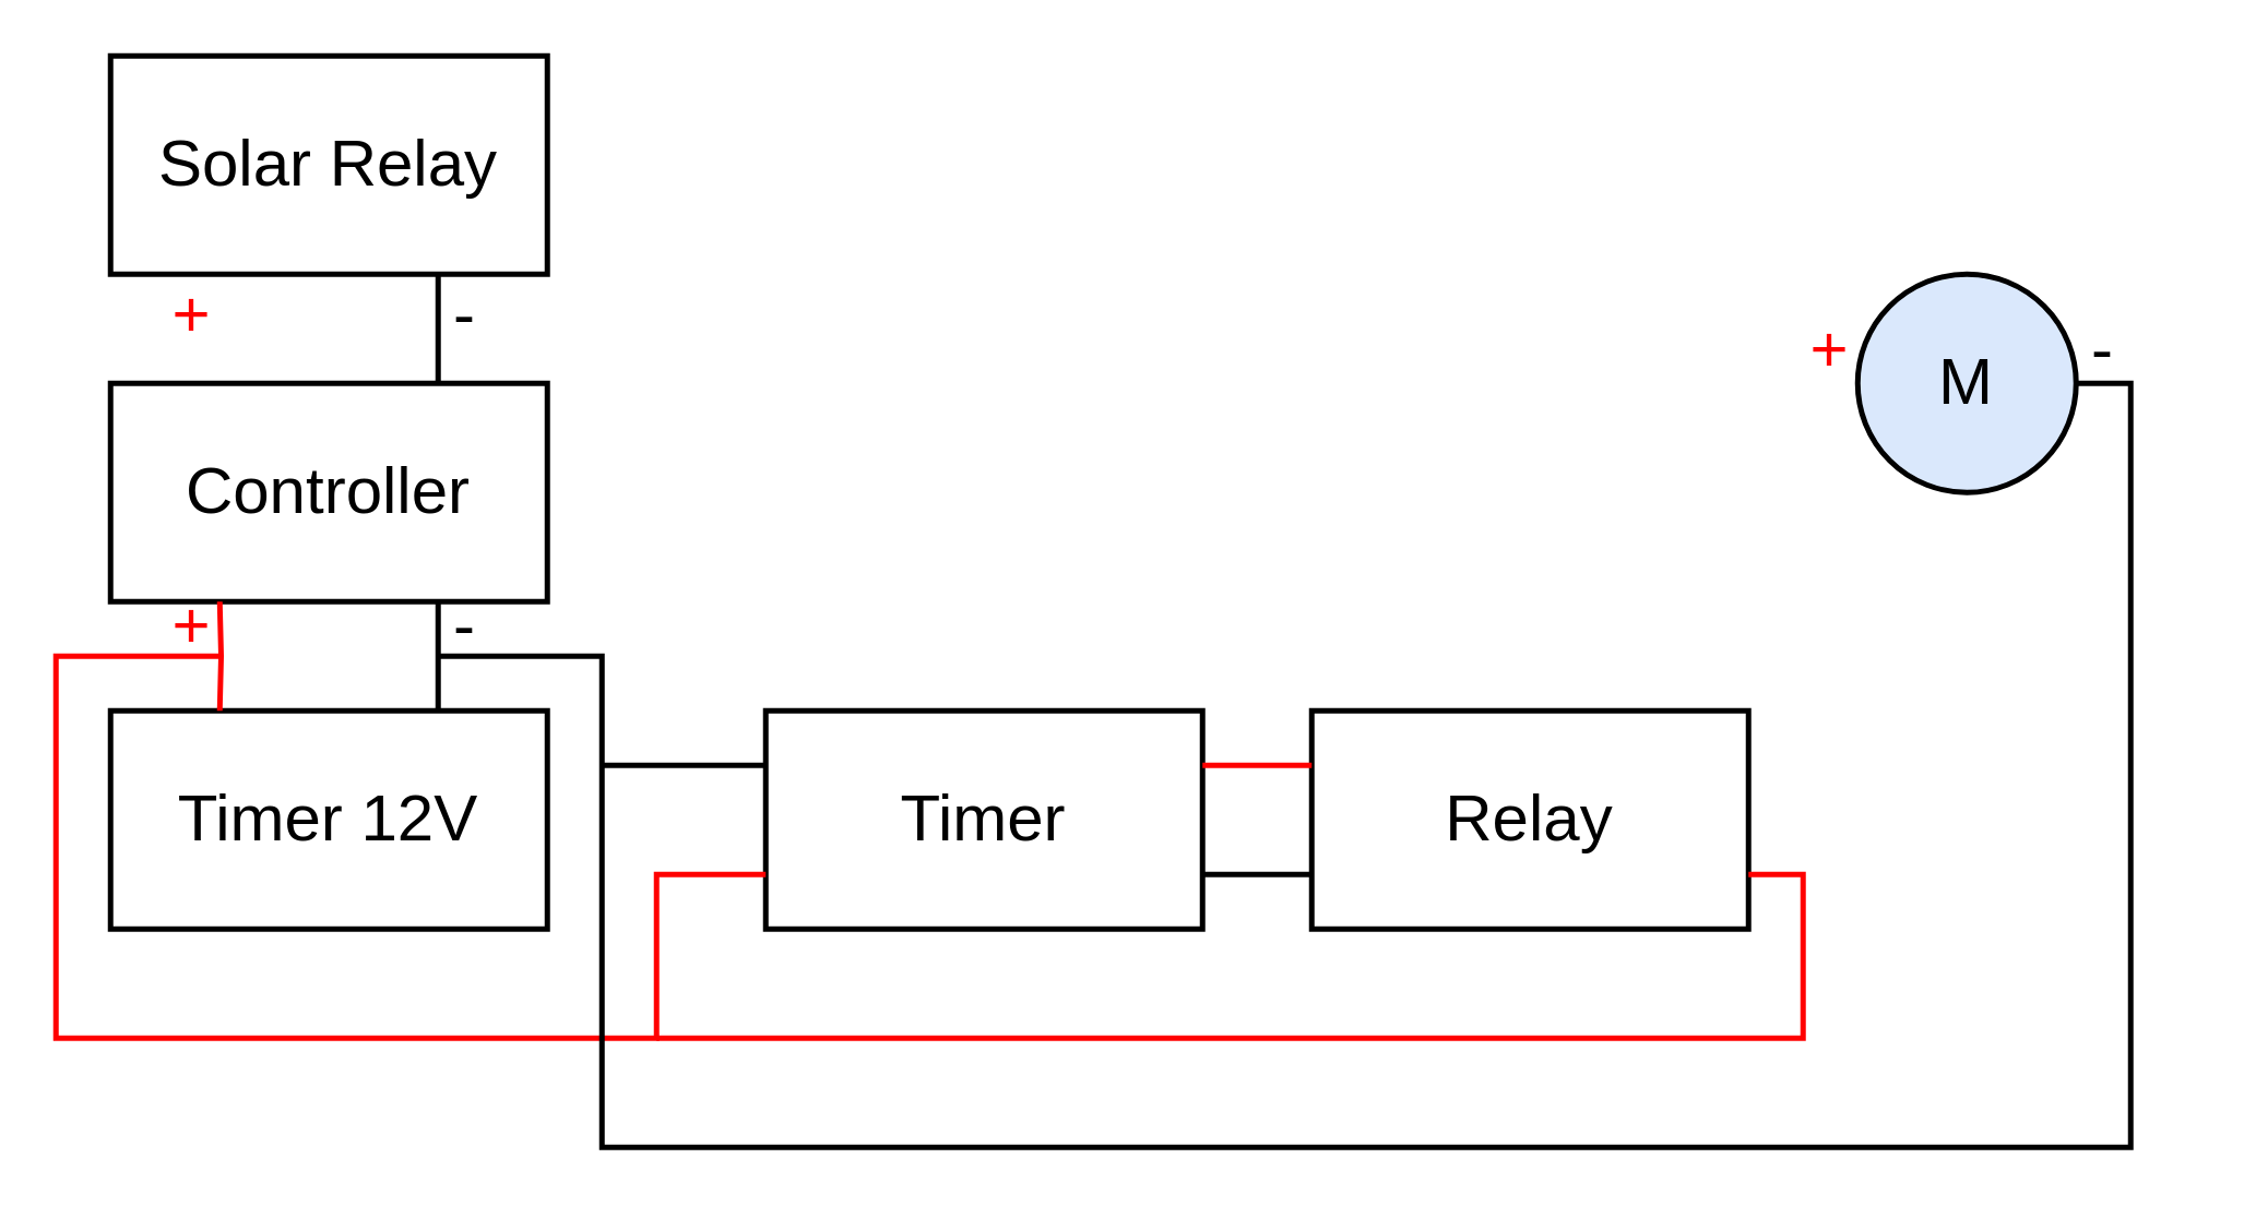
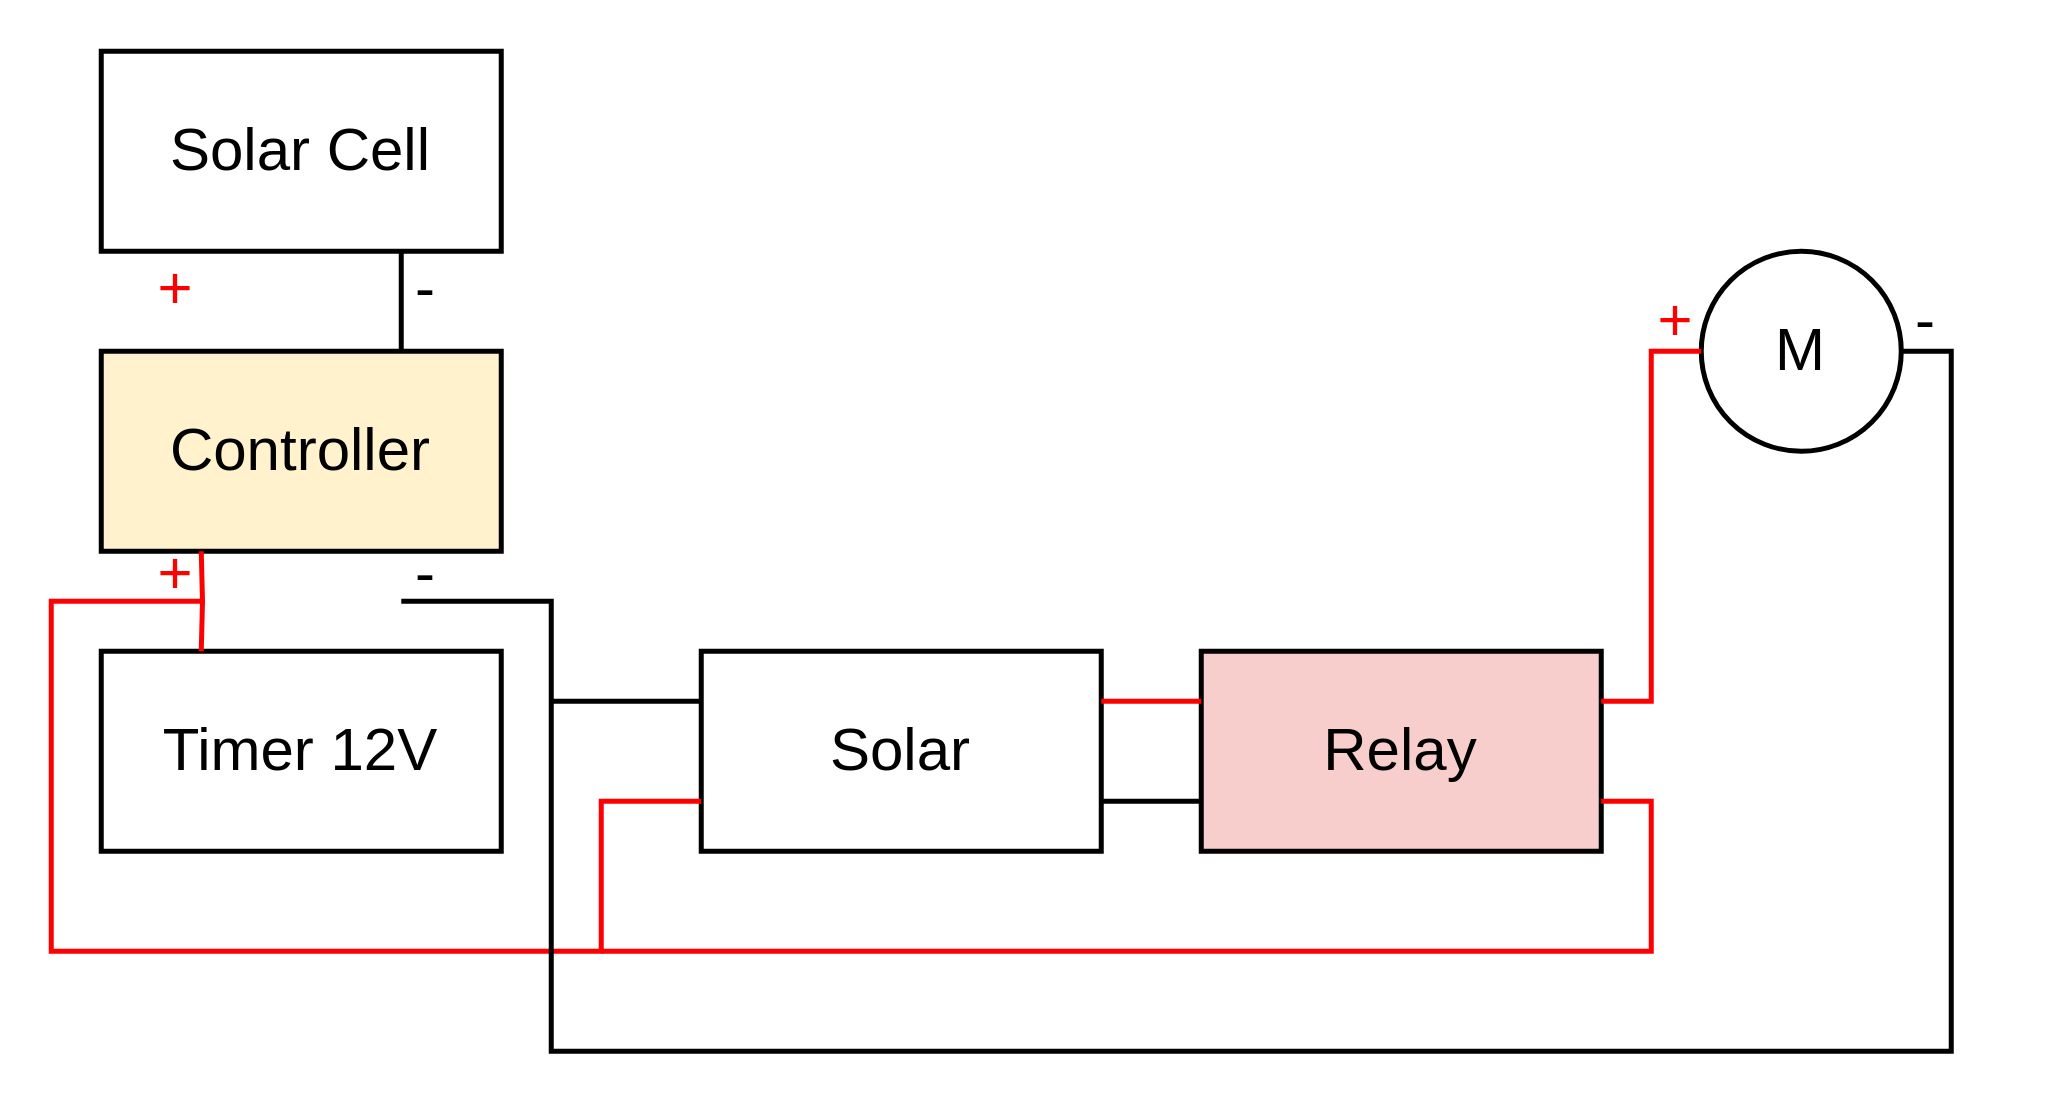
  <mxCell id="0" />
  <mxCell id="1" parent="0" />
- <mxCell id="2" value="&lt;font style=&quot;font-size: 24px&quot;&gt;Solar Relay&lt;/font&gt;" style="rounded=0;whiteSpace=wrap;html=1;strokeWidth=2;" vertex="1" parent="1"><mxGeometry x="40" y="20" width="160" height="80" as="geometry" /></mxCell>
- <mxCell id="3" value="&lt;font style=&quot;font-size: 24px&quot;&gt;Controller&lt;/font&gt;" style="rounded=0;whiteSpace=wrap;html=1;strokeWidth=2;" vertex="1" parent="1"><mxGeometry x="40" y="140" width="160" height="80" as="geometry" /></mxCell>
+ <mxCell id="2" value="&lt;font style=&quot;font-size: 24px&quot;&gt;Solar Cell&lt;/font&gt;" style="rounded=0;whiteSpace=wrap;html=1;strokeWidth=2;" vertex="1" parent="1"><mxGeometry x="40" y="20" width="160" height="80" as="geometry" /></mxCell>
+ <mxCell id="3" value="&lt;font style=&quot;font-size: 24px&quot;&gt;Controller&lt;/font&gt;" style="rounded=0;whiteSpace=wrap;html=1;strokeWidth=2;fillColor=#fff2cc;" vertex="1" parent="1"><mxGeometry x="40" y="140" width="160" height="80" as="geometry" /></mxCell>
  <mxCell id="4" value="&lt;font style=&quot;font-size: 24px&quot;&gt;Timer 12V&lt;/font&gt;" style="rounded=0;whiteSpace=wrap;html=1;strokeWidth=2;" vertex="1" parent="1"><mxGeometry x="40" y="260" width="160" height="80" as="geometry" /></mxCell>
- <mxCell id="5" value="&lt;font style=&quot;font-size: 24px&quot;&gt;Timer&lt;/font&gt;" style="rounded=0;whiteSpace=wrap;html=1;strokeWidth=2;" vertex="1" parent="1"><mxGeometry x="280" y="260" width="160" height="80" as="geometry" /></mxCell>
- <mxCell id="6" value="&lt;font style=&quot;font-size: 24px&quot;&gt;Relay&lt;/font&gt;" style="rounded=0;whiteSpace=wrap;html=1;strokeWidth=2;" vertex="1" parent="1"><mxGeometry x="480" y="260" width="160" height="80" as="geometry" /></mxCell>
- <mxCell id="7" value="M" style="ellipse;whiteSpace=wrap;html=1;aspect=fixed;fontSize=24;strokeWidth=2;fillColor=#dae8fc;" vertex="1" parent="1"><mxGeometry x="680" y="100" width="80" height="80" as="geometry" /></mxCell>
+ <mxCell id="5" value="&lt;font style=&quot;font-size: 24px&quot;&gt;Solar&lt;/font&gt;" style="rounded=0;whiteSpace=wrap;html=1;strokeWidth=2;" vertex="1" parent="1"><mxGeometry x="280" y="260" width="160" height="80" as="geometry" /></mxCell>
+ <mxCell id="6" value="&lt;font style=&quot;font-size: 24px&quot;&gt;Relay&lt;/font&gt;" style="rounded=0;whiteSpace=wrap;html=1;strokeWidth=2;fillColor=#f8cecc;" vertex="1" parent="1"><mxGeometry x="480" y="260" width="160" height="80" as="geometry" /></mxCell>
+ <mxCell id="7" value="M" style="ellipse;whiteSpace=wrap;html=1;aspect=fixed;fontSize=24;strokeWidth=2;" vertex="1" parent="1"><mxGeometry x="680" y="100" width="80" height="80" as="geometry" /></mxCell>
+ <mxCell id="8" value="" style="endArrow=none;html=1;rounded=0;fontSize=24;edgeStyle=orthogonalEdgeStyle;entryX=0;entryY=0.5;entryDx=0;entryDy=0;exitX=1;exitY=0.25;exitDx=0;exitDy=0;strokeWidth=2;strokeColor=#FF0000;" edge="1" parent="1" source="6" target="7"><mxGeometry width="50" height="50" relative="1" as="geometry"><mxPoint x="360" y="380" as="sourcePoint" /><mxPoint x="410" y="330" as="targetPoint" /></mxGeometry></mxCell>
  <mxCell id="9" value="" style="endArrow=none;html=1;rounded=0;fontSize=24;strokeWidth=2;edgeStyle=orthogonalEdgeStyle;entryX=0.25;entryY=1;entryDx=0;entryDy=0;exitX=0.25;exitY=0;exitDx=0;exitDy=0;" edge="1" parent="1"><mxGeometry width="50" height="50" relative="1" as="geometry"><mxPoint x="160" y="140" as="sourcePoint" /><mxPoint x="160" y="100" as="targetPoint" /></mxGeometry></mxCell>
  <mxCell id="10" value="" style="endArrow=none;html=1;rounded=0;fontSize=24;strokeWidth=2;edgeStyle=orthogonalEdgeStyle;entryX=0.25;entryY=1;entryDx=0;entryDy=0;strokeColor=#FF0000;" edge="1" parent="1" target="3"><mxGeometry width="50" height="50" relative="1" as="geometry"><mxPoint x="80" y="260" as="sourcePoint" /><mxPoint x="290" y="230" as="targetPoint" /></mxGeometry></mxCell>
- <mxCell id="11" value="" style="endArrow=none;html=1;rounded=0;fontSize=24;strokeWidth=2;edgeStyle=orthogonalEdgeStyle;entryX=0.75;entryY=1;entryDx=0;entryDy=0;exitX=0.75;exitY=0;exitDx=0;exitDy=0;" edge="1" parent="1" source="4" target="3"><mxGeometry width="50" height="50" relative="1" as="geometry"><mxPoint x="140" y="240" as="sourcePoint" /><mxPoint x="140" y="200" as="targetPoint" /></mxGeometry></mxCell>
  <mxCell id="12" value="" style="endArrow=none;html=1;rounded=0;fontSize=24;strokeWidth=2;edgeStyle=orthogonalEdgeStyle;exitX=0;exitY=0.75;exitDx=0;exitDy=0;strokeColor=#FF0000;" edge="1" parent="1" source="5"><mxGeometry width="50" height="50" relative="1" as="geometry"><mxPoint x="240" y="280" as="sourcePoint" /><mxPoint x="80" y="240" as="targetPoint" /><Array as="points"><mxPoint x="240" y="320" /><mxPoint x="240" y="380" /><mxPoint x="20" y="380" /></Array></mxGeometry></mxCell>
  <mxCell id="13" value="" style="endArrow=none;html=1;rounded=0;fontSize=24;strokeWidth=2;edgeStyle=orthogonalEdgeStyle;entryX=1;entryY=0.5;entryDx=0;entryDy=0;" edge="1" parent="1" target="7"><mxGeometry width="50" height="50" relative="1" as="geometry"><mxPoint x="160" y="240" as="sourcePoint" /><mxPoint x="750" y="380" as="targetPoint" /><Array as="points"><mxPoint x="220" y="240" /><mxPoint x="220" y="420" /><mxPoint x="780" y="420" /><mxPoint x="780" y="140" /></Array></mxGeometry></mxCell>
  <mxCell id="14" value="" style="endArrow=none;html=1;rounded=0;fontSize=24;strokeWidth=2;edgeStyle=orthogonalEdgeStyle;entryX=1;entryY=0.75;entryDx=0;entryDy=0;strokeColor=#FF0000;" edge="1" parent="1" target="6"><mxGeometry width="50" height="50" relative="1" as="geometry"><mxPoint x="240" y="380" as="sourcePoint" /><mxPoint x="400" y="230" as="targetPoint" /><Array as="points"><mxPoint x="660" y="380" /><mxPoint x="660" y="320" /></Array></mxGeometry></mxCell>
  <mxCell id="15" value="" style="endArrow=none;html=1;rounded=0;fontSize=24;strokeColor=#000000;strokeWidth=2;edgeStyle=orthogonalEdgeStyle;" edge="1" parent="1"><mxGeometry width="50" height="50" relative="1" as="geometry"><mxPoint x="220" y="280" as="sourcePoint" /><mxPoint x="280" y="280" as="targetPoint" /></mxGeometry></mxCell>
  <mxCell id="16" value="" style="endArrow=none;html=1;rounded=0;fontSize=24;strokeColor=#000000;strokeWidth=2;edgeStyle=orthogonalEdgeStyle;" edge="1" parent="1"><mxGeometry width="50" height="50" relative="1" as="geometry"><mxPoint x="440" y="320" as="sourcePoint" /><mxPoint x="480" y="320" as="targetPoint" /></mxGeometry></mxCell>
  <mxCell id="17" value="" style="endArrow=none;html=1;rounded=0;fontSize=24;strokeColor=#FF0000;strokeWidth=2;edgeStyle=orthogonalEdgeStyle;exitX=1;exitY=0.25;exitDx=0;exitDy=0;entryX=0;entryY=0.25;entryDx=0;entryDy=0;" edge="1" parent="1" source="5" target="6"><mxGeometry width="50" height="50" relative="1" as="geometry"><mxPoint x="350" y="280" as="sourcePoint" /><mxPoint x="400" y="230" as="targetPoint" /></mxGeometry></mxCell>
  <mxCell id="18" value="&lt;font color=&quot;#ff0000&quot;&gt;+&lt;/font&gt;" style="text;html=1;strokeColor=none;fillColor=none;align=center;verticalAlign=middle;whiteSpace=wrap;rounded=0;fontSize=24;" vertex="1" parent="1"><mxGeometry x="40" y="100" width="60" height="30" as="geometry" /></mxCell>
  <mxCell id="19" value="-" style="text;html=1;strokeColor=none;fillColor=none;align=center;verticalAlign=middle;whiteSpace=wrap;rounded=0;fontSize=24;" vertex="1" parent="1"><mxGeometry x="140" y="100" width="60" height="30" as="geometry" /></mxCell>
  <mxCell id="20" value="&lt;font color=&quot;#ff0000&quot;&gt;+&lt;/font&gt;" style="text;html=1;strokeColor=none;fillColor=none;align=center;verticalAlign=middle;whiteSpace=wrap;rounded=0;fontSize=24;" vertex="1" parent="1"><mxGeometry x="40" y="214" width="60" height="30" as="geometry" /></mxCell>
  <mxCell id="21" value="-" style="text;html=1;strokeColor=none;fillColor=none;align=center;verticalAlign=middle;whiteSpace=wrap;rounded=0;fontSize=24;" vertex="1" parent="1"><mxGeometry x="140" y="214" width="60" height="30" as="geometry" /></mxCell>
  <mxCell id="22" value="&lt;font color=&quot;#ff0000&quot;&gt;+&lt;/font&gt;" style="text;html=1;strokeColor=none;fillColor=none;align=center;verticalAlign=middle;whiteSpace=wrap;rounded=0;fontSize=24;" vertex="1" parent="1"><mxGeometry x="640" y="113" width="60" height="30" as="geometry" /></mxCell>
  <mxCell id="23" value="-" style="text;html=1;strokeColor=none;fillColor=none;align=center;verticalAlign=middle;whiteSpace=wrap;rounded=0;fontSize=24;" vertex="1" parent="1"><mxGeometry x="740" y="113" width="60" height="30" as="geometry" /></mxCell>
